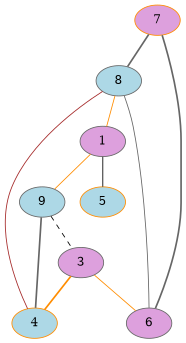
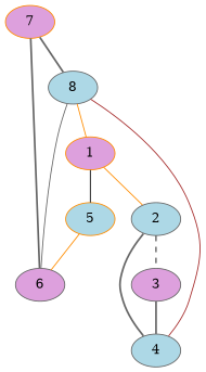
  graph {
    node [color=gray40 fillcolor=plum style=filled]
    edge [color=gray40 style=solid]
    n1 [color=darkorange label=7]
    n2 [fillcolor=lightblue label=8]
-   n3 [label=1]
-   n4 [color=darkorange fillcolor=lightblue label=4]
+   n3 [color=darkorange label=1]
+   n4 [fillcolor=lightblue label=4]
    n5 [label=6]
-   n6 [fillcolor=lightblue label=9]
+   n6 [fillcolor=lightblue label=2]
    n7 [color=darkorange fillcolor=lightblue label=5]
    n8 [label=3]
    n1 -- n2 [style=bold]
    n2 -- n3 [color=darkorange]
    n2 -- n4 [color=brown]
    n2 -- n5
    n3 -- n6 [color=darkorange]
    n3 -- n7 [color=black]
    n5 -- n1 [style=bold]
    n6 -- n4 [style=bold]
    n6 -- n8 [color=black style=dashed]
-   n8 -- n5 [color=darkorange]
-   n8 -- n4 [color=darkorange style=bold]
+   n7 -- n5 [color=darkorange]
+   n8 -- n4 [style=bold]
  }
